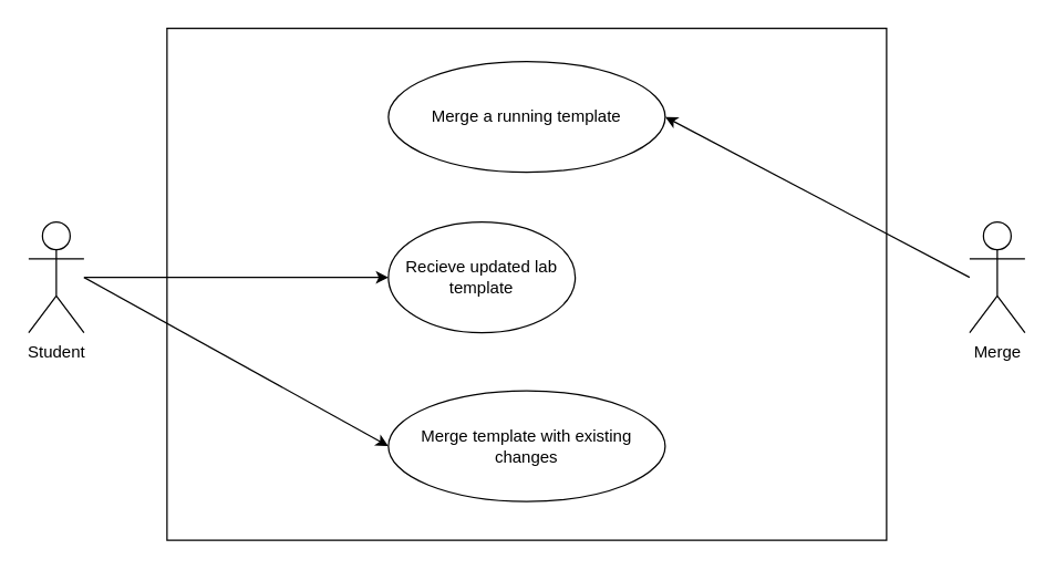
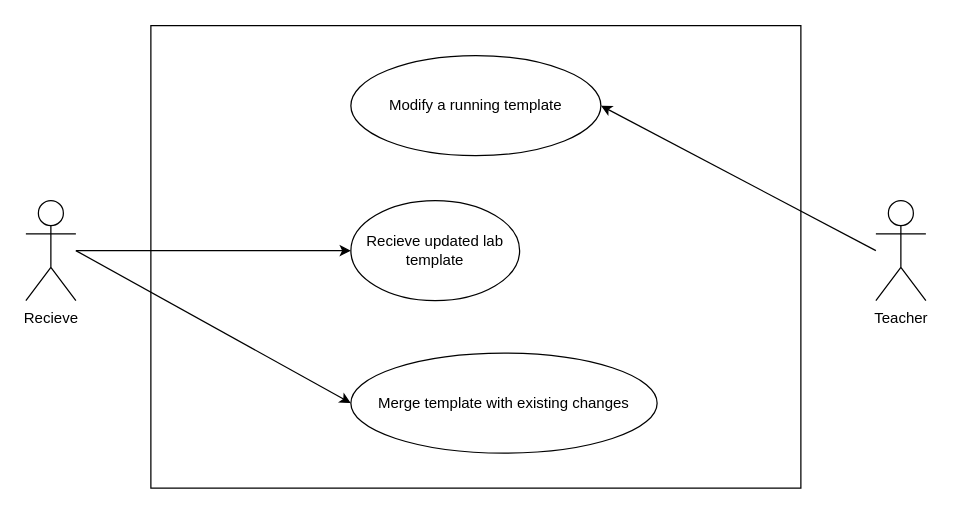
  <mxCell id="0" />
  <mxCell id="1" parent="0" />
  <mxCell id="2" value="" style="html=1;" parent="1" vertex="1"><mxGeometry x="120" y="20" width="520" height="370" as="geometry" /></mxCell>
- <mxCell id="3" value="Merge a running template" style="ellipse;whiteSpace=wrap;html=1;" parent="1" vertex="1"><mxGeometry x="280" y="44" width="200" height="80" as="geometry" /></mxCell>
+ <mxCell id="3" value="Modify a running template" style="ellipse;whiteSpace=wrap;html=1;" parent="1" vertex="1"><mxGeometry x="280" y="44" width="200" height="80" as="geometry" /></mxCell>
  <mxCell id="4" value="Recieve updated lab template" style="ellipse;whiteSpace=wrap;html=1;" parent="1" vertex="1"><mxGeometry x="280" y="160" width="135" height="80" as="geometry" /></mxCell>
- <mxCell id="5" value="Merge template with existing changes" style="ellipse;whiteSpace=wrap;html=1;" parent="1" vertex="1"><mxGeometry x="280" y="282" width="200" height="80" as="geometry" /></mxCell>
- <mxCell id="6" value="Merge" style="shape=umlActor;verticalLabelPosition=bottom;labelBackgroundColor=#ffffff;verticalAlign=top;html=1;" parent="1" vertex="1"><mxGeometry x="700" y="160" width="40" height="80" as="geometry" /></mxCell>
+ <mxCell id="5" value="Merge template with existing changes" style="ellipse;whiteSpace=wrap;html=1;" parent="1" vertex="1"><mxGeometry x="280" y="282" width="245" height="80" as="geometry" /></mxCell>
+ <mxCell id="6" value="Teacher" style="shape=umlActor;verticalLabelPosition=bottom;labelBackgroundColor=#ffffff;verticalAlign=top;html=1;" parent="1" vertex="1"><mxGeometry x="700" y="160" width="40" height="80" as="geometry" /></mxCell>
  <mxCell id="7" value="" style="endArrow=classic;html=1;entryX=0;entryY=0.5;entryDx=0;entryDy=0;" parent="1" target="4" edge="1"><mxGeometry width="50" height="50" relative="1" as="geometry"><mxPoint x="60" y="200" as="sourcePoint" /><mxPoint x="330" y="134" as="targetPoint" /></mxGeometry></mxCell>
  <mxCell id="8" value="" style="endArrow=classic;html=1;entryX=1;entryY=0.5;entryDx=0;entryDy=0;" parent="1" target="3" edge="1"><mxGeometry width="50" height="50" relative="1" as="geometry"><mxPoint x="700" y="200" as="sourcePoint" /><mxPoint x="920" y="80" as="targetPoint" /></mxGeometry></mxCell>
  <mxCell id="9" value="" style="endArrow=classic;html=1;entryX=0;entryY=0.5;entryDx=0;entryDy=0;" parent="1" target="5" edge="1"><mxGeometry width="50" height="50" relative="1" as="geometry"><mxPoint x="60" y="200" as="sourcePoint" /><mxPoint x="310" y="468" as="targetPoint" /></mxGeometry></mxCell>
- <mxCell id="10" value="Student" style="shape=umlActor;verticalLabelPosition=bottom;labelBackgroundColor=#ffffff;verticalAlign=top;html=1;" parent="1" vertex="1"><mxGeometry x="20" y="160" width="40" height="80" as="geometry" /></mxCell>
+ <mxCell id="10" value="Recieve" style="shape=umlActor;verticalLabelPosition=bottom;labelBackgroundColor=#ffffff;verticalAlign=top;html=1;" parent="1" vertex="1"><mxGeometry x="20" y="160" width="40" height="80" as="geometry" /></mxCell>
